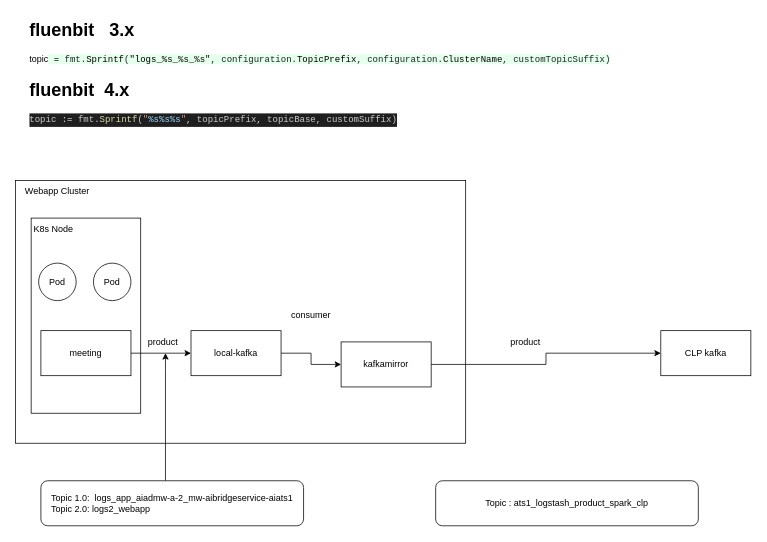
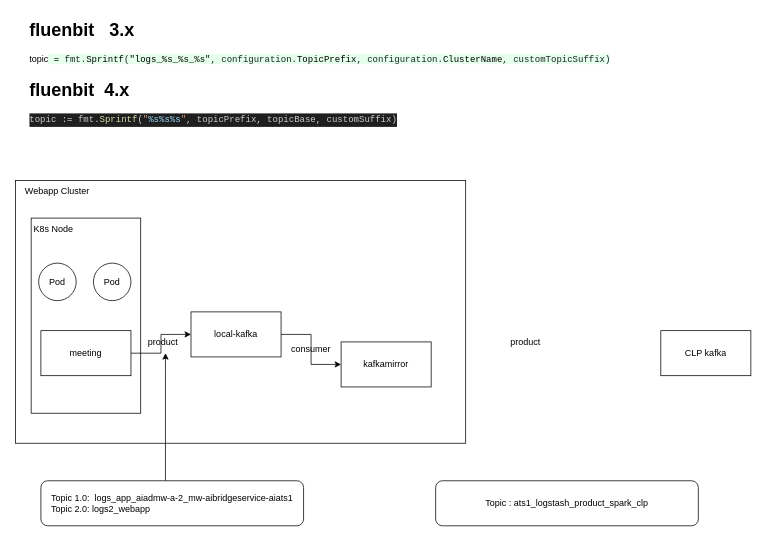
  <mxCell id="0" />
  <mxCell id="1" parent="0" />
  <mxCell id="2" value="" style="rounded=0;whiteSpace=wrap;html=1;" parent="1" vertex="1"><mxGeometry x="20" y="240" width="600" height="350" as="geometry" /></mxCell>
  <mxCell id="3" value="" style="rounded=0;whiteSpace=wrap;html=1;" parent="1" vertex="1"><mxGeometry x="41" y="290" width="146" height="260" as="geometry" /></mxCell>
  <mxCell id="4" value="" style="edgeStyle=orthogonalEdgeStyle;rounded=0;orthogonalLoop=1;jettySize=auto;html=1;" parent="1" source="5" target="7" edge="1"><mxGeometry relative="1" as="geometry" /></mxCell>
  <mxCell id="5" value="meeting" style="rounded=0;whiteSpace=wrap;html=1;" parent="1" vertex="1"><mxGeometry x="54" y="440" width="120" height="60" as="geometry" /></mxCell>
  <mxCell id="6" value="" style="edgeStyle=orthogonalEdgeStyle;rounded=0;orthogonalLoop=1;jettySize=auto;html=1;" parent="1" source="7" target="9" edge="1"><mxGeometry relative="1" as="geometry" /></mxCell>
- <mxCell id="7" value="local-kafka" style="rounded=0;whiteSpace=wrap;html=1;" parent="1" vertex="1"><mxGeometry x="254" y="440" width="120" height="60" as="geometry" /></mxCell>
- <mxCell id="8" value="" style="edgeStyle=orthogonalEdgeStyle;rounded=0;orthogonalLoop=1;jettySize=auto;html=1;" parent="1" source="9" target="10" edge="1"><mxGeometry relative="1" as="geometry" /></mxCell>
+ <mxCell id="7" value="local-kafka" style="rounded=0;whiteSpace=wrap;html=1;" parent="1" vertex="1"><mxGeometry x="254" y="415" width="120" height="60" as="geometry" /></mxCell>
  <mxCell id="9" value="kafkamirror" style="rounded=0;whiteSpace=wrap;html=1;" parent="1" vertex="1"><mxGeometry x="454" y="455" width="120" height="60" as="geometry" /></mxCell>
  <mxCell id="10" value="CLP kafka" style="rounded=0;whiteSpace=wrap;html=1;" parent="1" vertex="1"><mxGeometry x="880" y="440" width="120" height="60" as="geometry" /></mxCell>
  <mxCell id="11" value="&lt;h1&gt;fluenbit&amp;nbsp; 4.x&lt;/h1&gt;&lt;div&gt;&lt;div style=&quot;color: rgb(204, 204, 204); background-color: rgb(31, 31, 31); font-family: Menlo, Monaco, &amp;quot;Courier New&amp;quot;, monospace; line-height: 18px;&quot;&gt;topic &lt;span style=&quot;color: #d4d4d4;&quot;&gt;:=&lt;/span&gt; fmt.&lt;span style=&quot;color: #dcdcaa;&quot;&gt;Sprintf&lt;/span&gt;(&lt;span style=&quot;color: #ce9178;&quot;&gt;&quot;&lt;/span&gt;&lt;span style=&quot;color: #9cdcfe;&quot;&gt;%s%s%s&lt;/span&gt;&lt;span style=&quot;color: #ce9178;&quot;&gt;&quot;&lt;/span&gt;, topicPrefix, topicBase, customSuffix)&lt;/div&gt;&lt;/div&gt;" style="text;html=1;strokeColor=none;fillColor=none;spacing=5;spacingTop=-20;whiteSpace=wrap;overflow=hidden;rounded=0;" parent="1" vertex="1"><mxGeometry x="34" y="100" width="856" height="80" as="geometry" /></mxCell>
  <mxCell id="12" value="&lt;h1&gt;fluenbit&amp;nbsp; &amp;nbsp;3.x&amp;nbsp;&lt;/h1&gt;&lt;div&gt;topic&lt;span style=&quot;color: rgb(31, 35, 40); font-family: ui-monospace, SFMono-Regular, &amp;quot;SF Mono&amp;quot;, Menlo, Consolas, &amp;quot;Liberation Mono&amp;quot;, monospace; background-color: rgb(230, 255, 236);&quot;&gt; &lt;/span&gt;&lt;span style=&quot;box-sizing: border-box; color: var(--color-prettylights-syntax-constant); font-family: ui-monospace, SFMono-Regular, &amp;quot;SF Mono&amp;quot;, Menlo, Consolas, &amp;quot;Liberation Mono&amp;quot;, monospace; background-color: rgb(230, 255, 236);&quot; class=&quot;pl-c1&quot;&gt;=&lt;/span&gt;&lt;span style=&quot;color: rgb(31, 35, 40); font-family: ui-monospace, SFMono-Regular, &amp;quot;SF Mono&amp;quot;, Menlo, Consolas, &amp;quot;Liberation Mono&amp;quot;, monospace; background-color: rgb(230, 255, 236);&quot;&gt; &lt;/span&gt;&lt;span style=&quot;box-sizing: border-box; color: rgb(31, 35, 40); font-family: ui-monospace, SFMono-Regular, &amp;quot;SF Mono&amp;quot;, Menlo, Consolas, &amp;quot;Liberation Mono&amp;quot;, monospace; background-color: rgb(230, 255, 236);&quot; class=&quot;pl-s1&quot;&gt;fmt&lt;/span&gt;&lt;span style=&quot;color: rgb(31, 35, 40); font-family: ui-monospace, SFMono-Regular, &amp;quot;SF Mono&amp;quot;, Menlo, Consolas, &amp;quot;Liberation Mono&amp;quot;, monospace; background-color: rgb(230, 255, 236);&quot;&gt;.&lt;/span&gt;&lt;span style=&quot;box-sizing: border-box; color: var(--color-prettylights-syntax-entity); font-family: ui-monospace, SFMono-Regular, &amp;quot;SF Mono&amp;quot;, Menlo, Consolas, &amp;quot;Liberation Mono&amp;quot;, monospace; background-color: rgb(230, 255, 236);&quot; class=&quot;pl-en&quot;&gt;Sprintf&lt;/span&gt;&lt;span style=&quot;color: rgb(31, 35, 40); font-family: ui-monospace, SFMono-Regular, &amp;quot;SF Mono&amp;quot;, Menlo, Consolas, &amp;quot;Liberation Mono&amp;quot;, monospace; background-color: rgb(230, 255, 236);&quot;&gt;(&lt;/span&gt;&lt;span style=&quot;box-sizing: border-box; color: var(--color-prettylights-syntax-string); font-family: ui-monospace, SFMono-Regular, &amp;quot;SF Mono&amp;quot;, Menlo, Consolas, &amp;quot;Liberation Mono&amp;quot;, monospace; background-color: rgb(230, 255, 236);&quot; class=&quot;pl-s&quot;&gt;&quot;logs_%s_%s_%s&quot;&lt;/span&gt;&lt;span style=&quot;color: rgb(31, 35, 40); font-family: ui-monospace, SFMono-Regular, &amp;quot;SF Mono&amp;quot;, Menlo, Consolas, &amp;quot;Liberation Mono&amp;quot;, monospace; background-color: rgb(230, 255, 236);&quot;&gt;, &lt;/span&gt;&lt;span style=&quot;box-sizing: border-box; color: rgb(31, 35, 40); font-family: ui-monospace, SFMono-Regular, &amp;quot;SF Mono&amp;quot;, Menlo, Consolas, &amp;quot;Liberation Mono&amp;quot;, monospace; background-color: rgb(230, 255, 236);&quot; class=&quot;pl-s1&quot;&gt;configuration&lt;/span&gt;&lt;span style=&quot;color: rgb(31, 35, 40); font-family: ui-monospace, SFMono-Regular, &amp;quot;SF Mono&amp;quot;, Menlo, Consolas, &amp;quot;Liberation Mono&amp;quot;, monospace; background-color: rgb(230, 255, 236);&quot;&gt;.&lt;/span&gt;&lt;span style=&quot;box-sizing: border-box; color: var(--color-prettylights-syntax-constant); font-family: ui-monospace, SFMono-Regular, &amp;quot;SF Mono&amp;quot;, Menlo, Consolas, &amp;quot;Liberation Mono&amp;quot;, monospace; background-color: rgb(230, 255, 236);&quot; class=&quot;pl-c1&quot;&gt;TopicPrefix&lt;/span&gt;&lt;span style=&quot;color: rgb(31, 35, 40); font-family: ui-monospace, SFMono-Regular, &amp;quot;SF Mono&amp;quot;, Menlo, Consolas, &amp;quot;Liberation Mono&amp;quot;, monospace; background-color: rgb(230, 255, 236);&quot;&gt;, &lt;/span&gt;&lt;span style=&quot;box-sizing: border-box; color: rgb(31, 35, 40); font-family: ui-monospace, SFMono-Regular, &amp;quot;SF Mono&amp;quot;, Menlo, Consolas, &amp;quot;Liberation Mono&amp;quot;, monospace; background-color: rgb(230, 255, 236);&quot; class=&quot;pl-s1&quot;&gt;configuration&lt;/span&gt;&lt;span style=&quot;color: rgb(31, 35, 40); font-family: ui-monospace, SFMono-Regular, &amp;quot;SF Mono&amp;quot;, Menlo, Consolas, &amp;quot;Liberation Mono&amp;quot;, monospace; background-color: rgb(230, 255, 236);&quot;&gt;.&lt;/span&gt;&lt;span style=&quot;box-sizing: border-box; color: var(--color-prettylights-syntax-constant); font-family: ui-monospace, SFMono-Regular, &amp;quot;SF Mono&amp;quot;, Menlo, Consolas, &amp;quot;Liberation Mono&amp;quot;, monospace; background-color: rgb(230, 255, 236);&quot; class=&quot;pl-c1&quot;&gt;ClusterName&lt;/span&gt;&lt;span style=&quot;color: rgb(31, 35, 40); font-family: ui-monospace, SFMono-Regular, &amp;quot;SF Mono&amp;quot;, Menlo, Consolas, &amp;quot;Liberation Mono&amp;quot;, monospace; background-color: rgb(230, 255, 236);&quot;&gt;, &lt;/span&gt;&lt;span style=&quot;box-sizing: border-box; color: rgb(31, 35, 40); font-family: ui-monospace, SFMono-Regular, &amp;quot;SF Mono&amp;quot;, Menlo, Consolas, &amp;quot;Liberation Mono&amp;quot;, monospace; background-color: rgb(230, 255, 236);&quot; class=&quot;pl-s1&quot;&gt;customTopicSuffix&lt;/span&gt;&lt;span style=&quot;color: rgb(31, 35, 40); font-family: ui-monospace, SFMono-Regular, &amp;quot;SF Mono&amp;quot;, Menlo, Consolas, &amp;quot;Liberation Mono&amp;quot;, monospace; background-color: rgb(230, 255, 236);&quot;&gt;)&lt;/span&gt;&lt;br&gt;&lt;/div&gt;" style="text;html=1;strokeColor=none;fillColor=none;spacing=5;spacingTop=-20;whiteSpace=wrap;overflow=hidden;rounded=0;" parent="1" vertex="1"><mxGeometry x="34" y="20" width="796" height="90" as="geometry" /></mxCell>
  <mxCell id="13" value="K8s Node" style="text;html=1;strokeColor=none;fillColor=none;align=center;verticalAlign=middle;whiteSpace=wrap;rounded=0;" parent="1" vertex="1"><mxGeometry x="41" y="290" width="60" height="30" as="geometry" /></mxCell>
  <mxCell id="14" value="Pod" style="ellipse;whiteSpace=wrap;html=1;aspect=fixed;" parent="1" vertex="1"><mxGeometry x="51" y="350" width="50" height="50" as="geometry" /></mxCell>
  <mxCell id="15" value="Pod" style="ellipse;whiteSpace=wrap;html=1;aspect=fixed;" parent="1" vertex="1"><mxGeometry x="124" y="350" width="50" height="50" as="geometry" /></mxCell>
  <mxCell id="16" style="edgeStyle=orthogonalEdgeStyle;rounded=0;orthogonalLoop=1;jettySize=auto;html=1;exitX=0.5;exitY=1;exitDx=0;exitDy=0;" parent="1" source="13" target="13" edge="1"><mxGeometry relative="1" as="geometry" /></mxCell>
  <mxCell id="17" value="Webapp Cluster" style="text;html=1;strokeColor=none;fillColor=none;align=center;verticalAlign=middle;whiteSpace=wrap;rounded=0;" parent="1" vertex="1"><mxGeometry x="21" y="240" width="110" height="30" as="geometry" /></mxCell>
  <mxCell id="18" value="" style="edgeStyle=orthogonalEdgeStyle;rounded=0;orthogonalLoop=1;jettySize=auto;html=1;" parent="1" source="19" edge="1"><mxGeometry relative="1" as="geometry"><mxPoint x="220" y="470" as="targetPoint" /><Array as="points"><mxPoint x="220" y="490" /><mxPoint x="220" y="490" /></Array></mxGeometry></mxCell>
  <mxCell id="19" value="Topic 1.0:&amp;nbsp;&amp;nbsp;logs_app_aiadmw-a-2_mw-aibridgeservice-aiats1&lt;br&gt;&lt;div style=&quot;text-align: left;&quot;&gt;&lt;span style=&quot;background-color: initial;&quot;&gt;Topic 2.0: logs2_webapp&lt;/span&gt;&lt;/div&gt;" style="rounded=1;whiteSpace=wrap;html=1;" parent="1" vertex="1"><mxGeometry x="54" y="640" width="350" height="60" as="geometry" /></mxCell>
  <mxCell id="20" value="product" style="text;html=1;strokeColor=none;fillColor=none;align=center;verticalAlign=middle;whiteSpace=wrap;rounded=0;" parent="1" vertex="1"><mxGeometry x="187" y="440" width="60" height="30" as="geometry" /></mxCell>
- <mxCell id="21" value="consumer" style="text;html=1;strokeColor=none;fillColor=none;align=center;verticalAlign=middle;whiteSpace=wrap;rounded=0;" parent="1" vertex="1"><mxGeometry x="383.5" y="405" width="60" height="30" as="geometry" /></mxCell>
+ <mxCell id="21" value="consumer" style="text;html=1;strokeColor=none;fillColor=none;align=center;verticalAlign=middle;whiteSpace=wrap;rounded=0;" parent="1" vertex="1"><mxGeometry x="383.5" y="450" width="60" height="30" as="geometry" /></mxCell>
  <mxCell id="22" value="product" style="text;html=1;strokeColor=none;fillColor=none;align=center;verticalAlign=middle;whiteSpace=wrap;rounded=0;" parent="1" vertex="1"><mxGeometry x="670" y="440" width="60" height="30" as="geometry" /></mxCell>
  <mxCell id="23" value="Topic :&amp;nbsp;ats1_logstash_product_spark_clp" style="rounded=1;whiteSpace=wrap;html=1;" parent="1" vertex="1"><mxGeometry x="580" y="640" width="350" height="60" as="geometry" /></mxCell>
